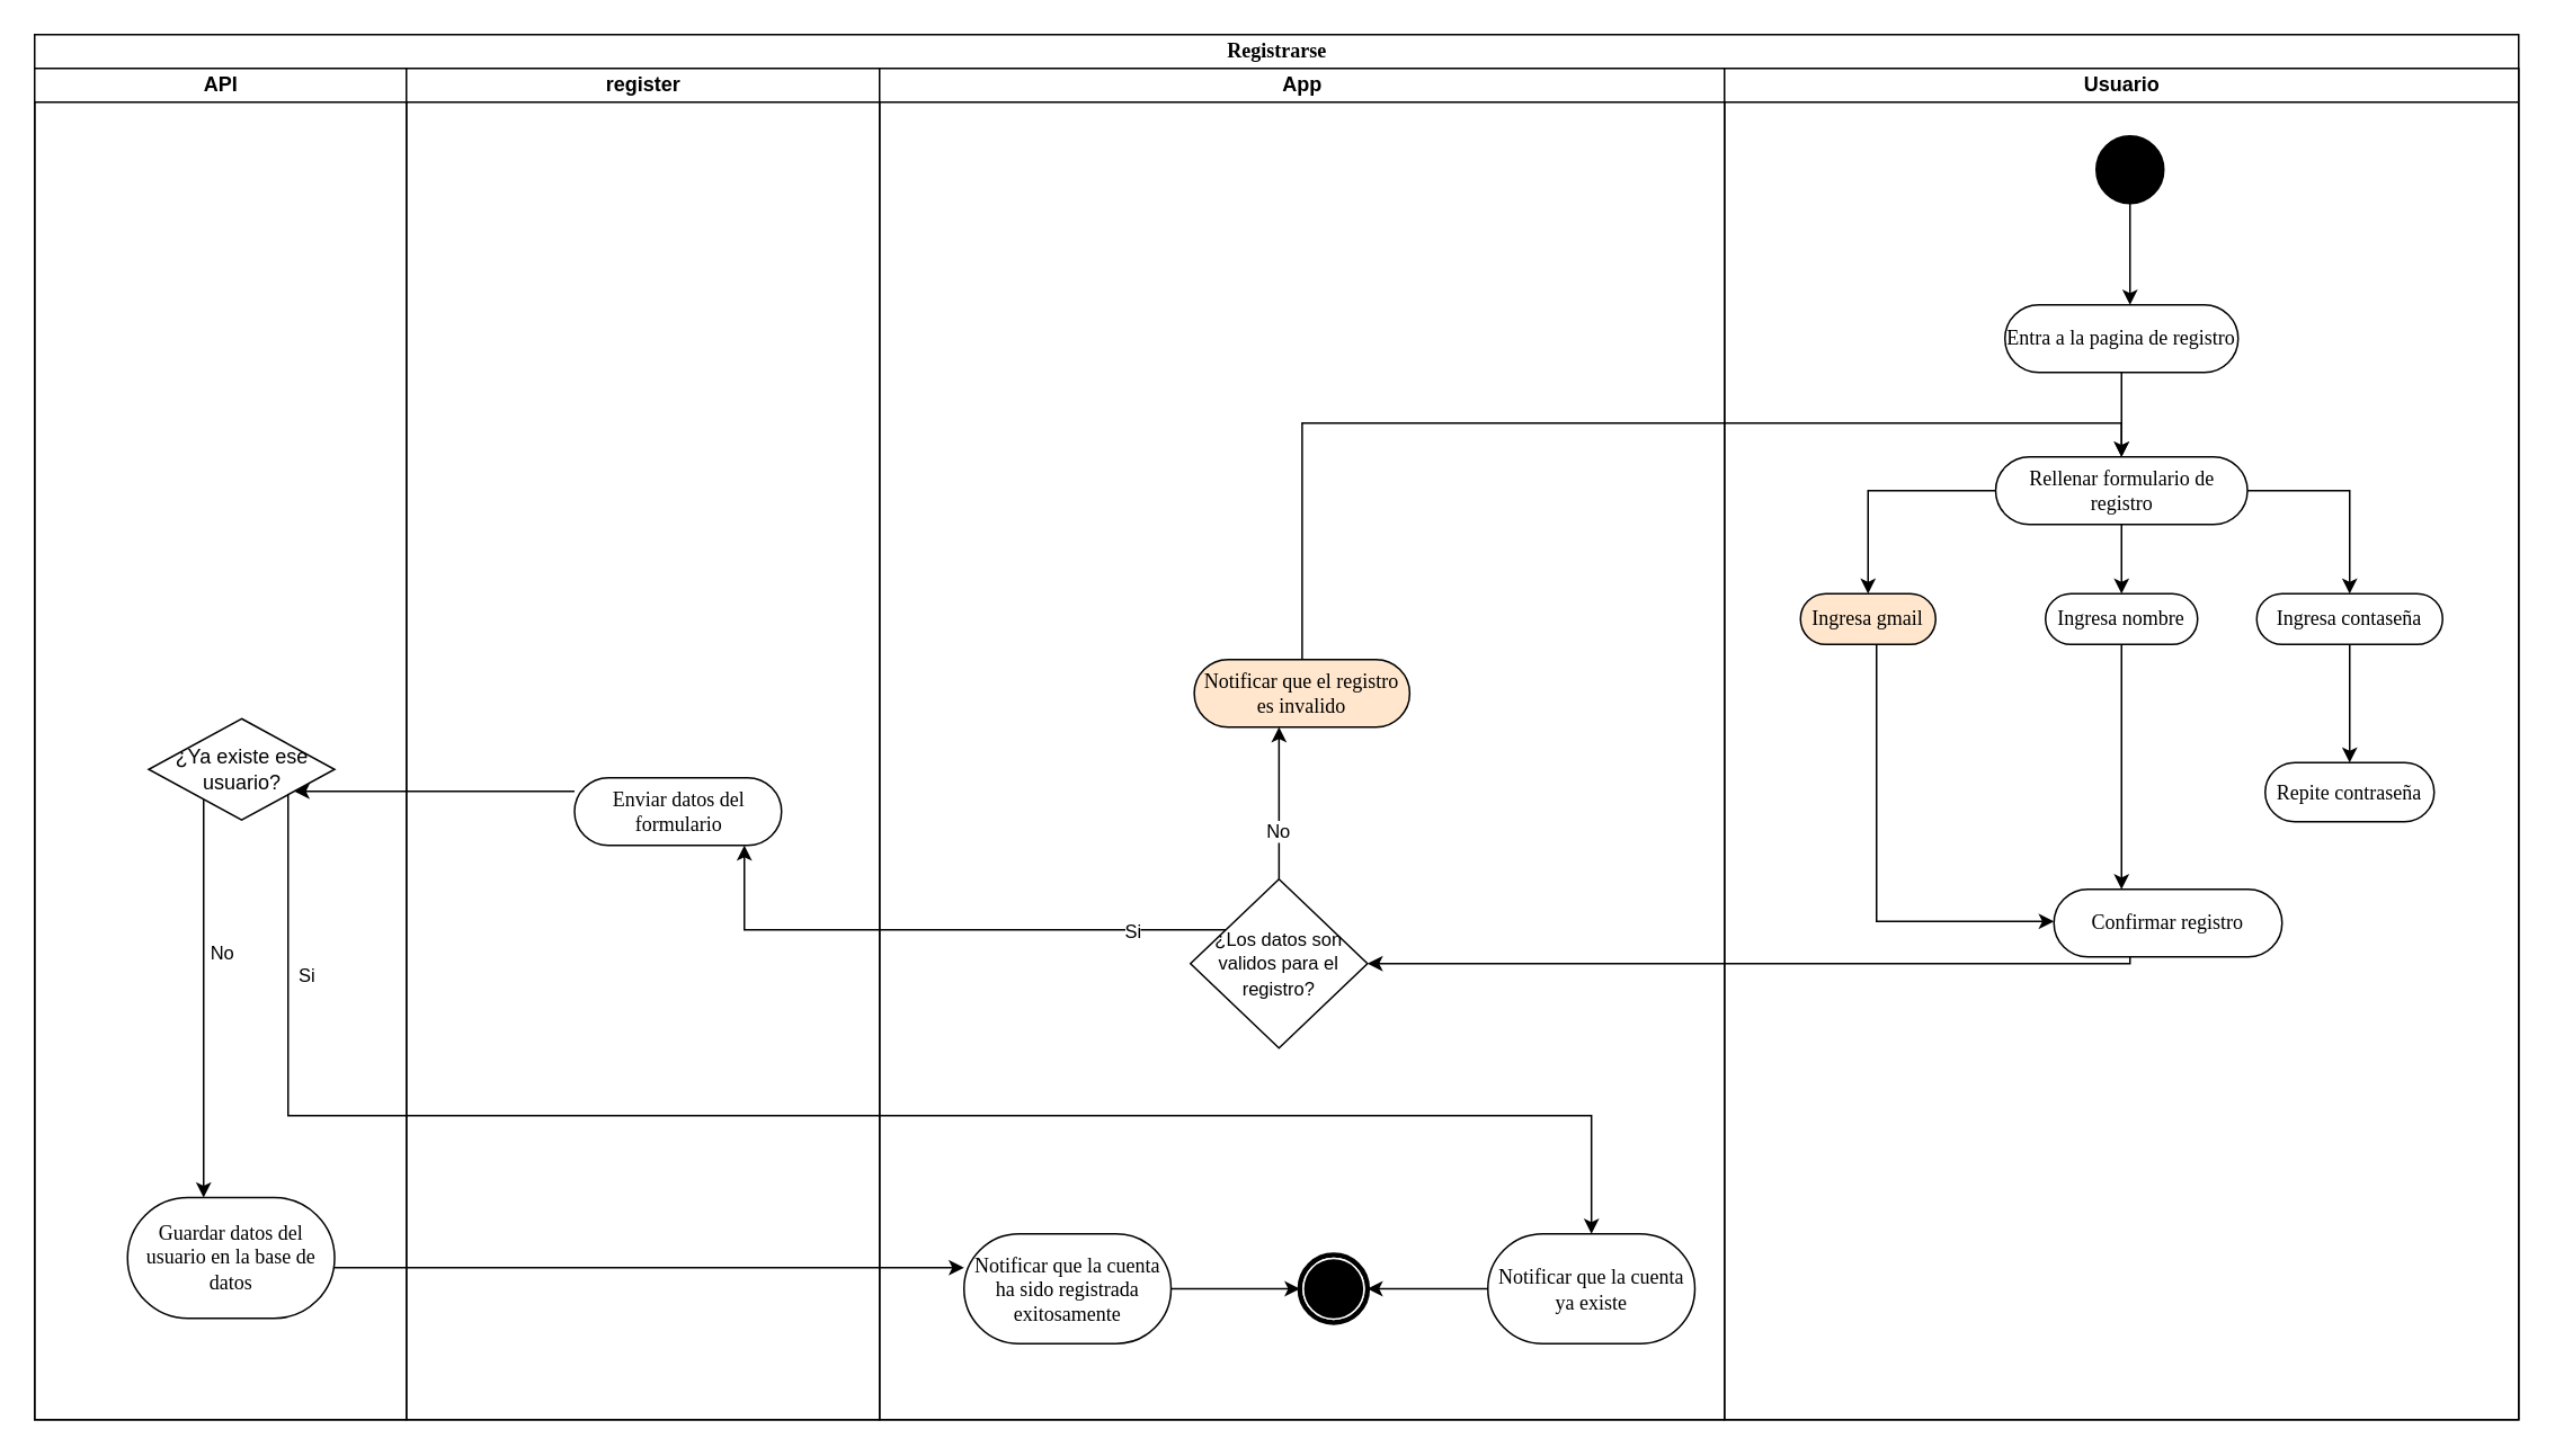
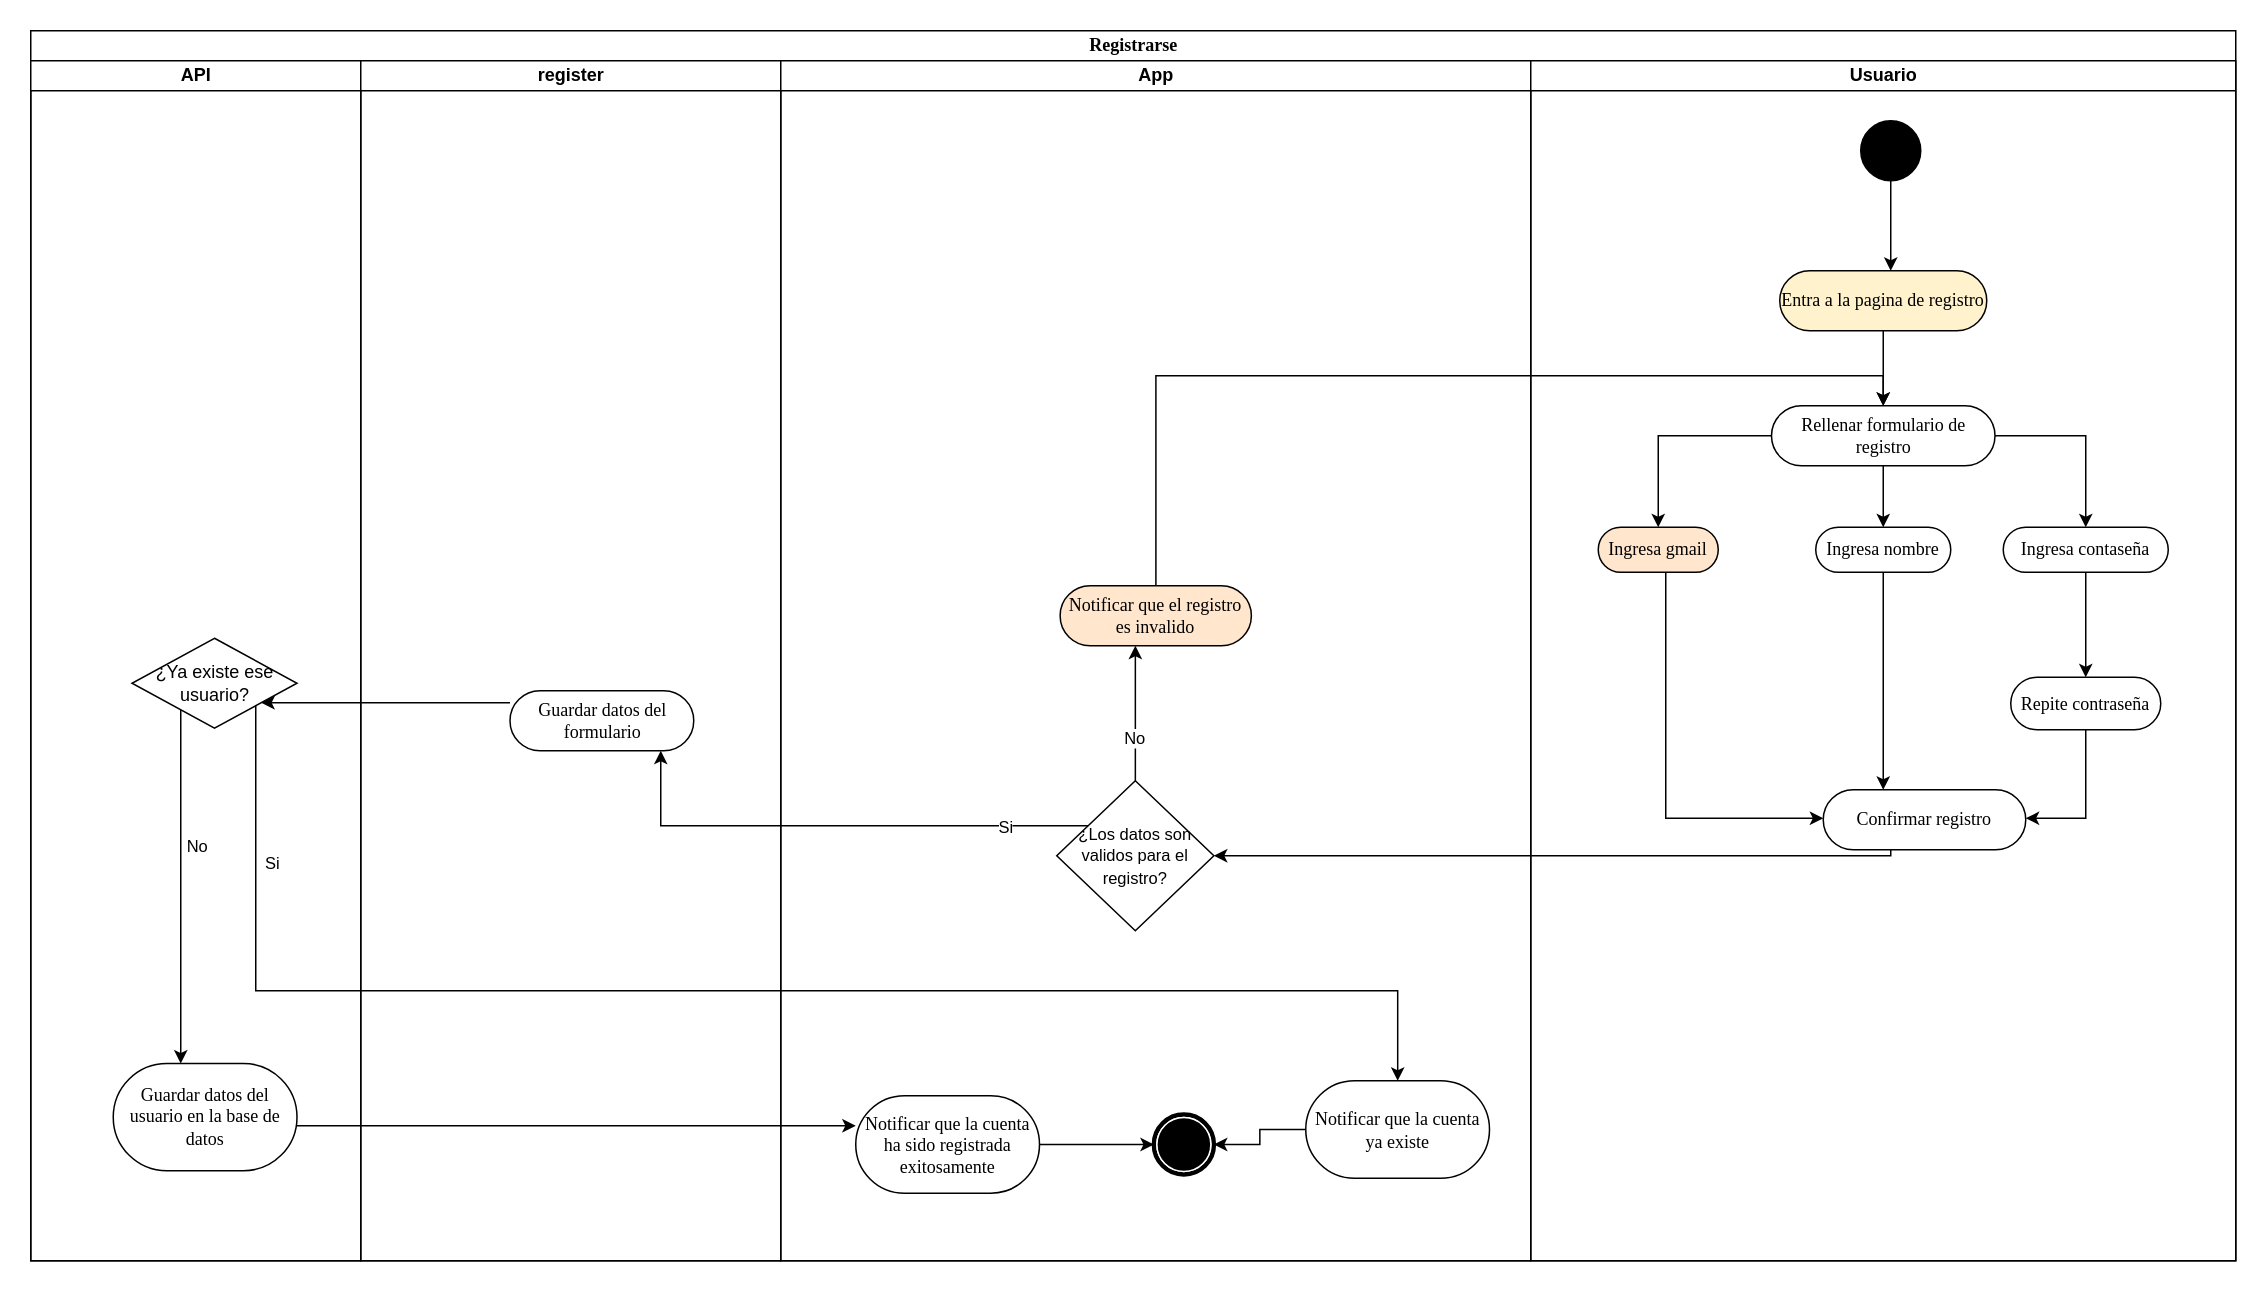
  <mxCell id="0" />
  <mxCell id="1" parent="0" />
  <mxCell id="2" value="Registrarse" style="swimlane;html=1;childLayout=stackLayout;startSize=20;rounded=0;shadow=0;comic=0;labelBackgroundColor=none;strokeWidth=1;fontFamily=Verdana;fontSize=12;align=center;" vertex="1" parent="1"><mxGeometry x="20" y="20" width="1470" height="820" as="geometry" /></mxCell>
  <mxCell id="3" value="API" style="swimlane;html=1;startSize=20;" vertex="1" parent="2"><mxGeometry y="20" width="220" height="800" as="geometry" /></mxCell>
  <mxCell id="4" style="edgeStyle=orthogonalEdgeStyle;rounded=0;orthogonalLoop=1;jettySize=auto;html=1;" edge="1" parent="3" source="6" target="7"><mxGeometry relative="1" as="geometry"><Array as="points"><mxPoint x="100" y="520" /><mxPoint x="100" y="520" /></Array></mxGeometry></mxCell>
  <mxCell id="5" value="No" style="edgeLabel;html=1;align=center;verticalAlign=middle;resizable=0;points=[];" vertex="1" connectable="0" parent="4"><mxGeometry x="-0.18" y="2" relative="1" as="geometry"><mxPoint x="8" y="-6" as="offset" /></mxGeometry></mxCell>
  <mxCell id="6" value="¿Ya existe ese usuario?" style="rhombus;whiteSpace=wrap;html=1;" vertex="1" parent="3"><mxGeometry x="67.5" y="385" width="110" height="60" as="geometry" /></mxCell>
  <mxCell id="7" value="Guardar datos del usuario en la base de datos" style="rounded=1;whiteSpace=wrap;html=1;shadow=0;comic=0;labelBackgroundColor=none;strokeWidth=1;fontFamily=Verdana;fontSize=12;align=center;arcSize=50;" vertex="1" parent="3"><mxGeometry x="55" y="668.5" width="122.5" height="71.5" as="geometry" /></mxCell>
  <mxCell id="8" value="register" style="swimlane;html=1;startSize=20;" vertex="1" parent="2"><mxGeometry x="220" y="20" width="280" height="800" as="geometry" /></mxCell>
- <mxCell id="9" value="Enviar datos del formulario" style="rounded=1;whiteSpace=wrap;html=1;shadow=0;comic=0;labelBackgroundColor=none;strokeWidth=1;fontFamily=Verdana;fontSize=12;align=center;arcSize=50;" vertex="1" parent="8"><mxGeometry x="99.5" y="420" width="122.5" height="40" as="geometry" /></mxCell>
+ <mxCell id="9" value="Guardar datos del formulario" style="rounded=1;whiteSpace=wrap;html=1;shadow=0;comic=0;labelBackgroundColor=none;strokeWidth=1;fontFamily=Verdana;fontSize=12;align=center;arcSize=50;" vertex="1" parent="8"><mxGeometry x="99.5" y="420" width="122.5" height="40" as="geometry" /></mxCell>
  <mxCell id="10" style="edgeStyle=orthogonalEdgeStyle;rounded=0;orthogonalLoop=1;jettySize=auto;html=1;" edge="1" parent="8"><mxGeometry relative="1" as="geometry"><mxPoint x="-42.5" y="710.001" as="sourcePoint" /><mxPoint x="330" y="710.001" as="targetPoint" /><Array as="points"><mxPoint x="60" y="709.91" /><mxPoint x="60" y="709.91" /></Array></mxGeometry></mxCell>
  <mxCell id="11" value="App" style="swimlane;html=1;startSize=20;" vertex="1" parent="2"><mxGeometry x="500" y="20" width="500" height="800" as="geometry"><mxRectangle x="750" y="20" width="40" height="630" as="alternateBounds" /></mxGeometry></mxCell>
  <mxCell id="12" style="edgeStyle=orthogonalEdgeStyle;rounded=0;orthogonalLoop=1;jettySize=auto;html=1;" edge="1" parent="11" source="14" target="15"><mxGeometry relative="1" as="geometry"><Array as="points"><mxPoint x="236" y="460" /><mxPoint x="236" y="460" /></Array></mxGeometry></mxCell>
  <mxCell id="13" value="No" style="edgeLabel;html=1;align=center;verticalAlign=middle;resizable=0;points=[];" vertex="1" connectable="0" parent="12"><mxGeometry x="-0.361" y="1" relative="1" as="geometry"><mxPoint as="offset" /></mxGeometry></mxCell>
  <mxCell id="14" value="&lt;font style=&quot;font-size: 11px;&quot;&gt;¿Los datos son validos para el registro?&lt;/font&gt;" style="rhombus;whiteSpace=wrap;html=1;align=center;" vertex="1" parent="11"><mxGeometry x="184" y="480" width="104.75" height="100" as="geometry" /></mxCell>
  <mxCell id="15" value="Notificar que el registro es invalido" style="rounded=1;whiteSpace=wrap;html=1;shadow=0;comic=0;labelBackgroundColor=none;strokeWidth=1;fontFamily=Verdana;fontSize=12;align=center;arcSize=50;fillColor=#ffe6cc;" vertex="1" parent="11"><mxGeometry x="186.25" y="350" width="127.5" height="40" as="geometry" /></mxCell>
  <mxCell id="16" style="edgeStyle=orthogonalEdgeStyle;rounded=0;orthogonalLoop=1;jettySize=auto;html=1;" edge="1" parent="11" source="17" target="20"><mxGeometry relative="1" as="geometry" /></mxCell>
- <mxCell id="17" value="Notificar que la cuenta ya existe" style="rounded=1;whiteSpace=wrap;html=1;shadow=0;comic=0;labelBackgroundColor=none;strokeWidth=1;fontFamily=Verdana;fontSize=12;align=center;arcSize=50;" vertex="1" parent="11"><mxGeometry x="360" y="690" width="122.5" height="65" as="geometry" /></mxCell>
+ <mxCell id="17" value="Notificar que la cuenta ya existe" style="rounded=1;whiteSpace=wrap;html=1;shadow=0;comic=0;labelBackgroundColor=none;strokeWidth=1;fontFamily=Verdana;fontSize=12;align=center;arcSize=50;" vertex="1" parent="11"><mxGeometry x="350" y="680" width="122.5" height="65" as="geometry" /></mxCell>
  <mxCell id="18" style="edgeStyle=orthogonalEdgeStyle;rounded=0;orthogonalLoop=1;jettySize=auto;html=1;" edge="1" parent="11" source="19" target="20"><mxGeometry relative="1" as="geometry" /></mxCell>
  <mxCell id="19" value="Notificar que la cuenta ha sido registrada exitosamente" style="rounded=1;whiteSpace=wrap;html=1;shadow=0;comic=0;labelBackgroundColor=none;strokeWidth=1;fontFamily=Verdana;fontSize=12;align=center;arcSize=50;" vertex="1" parent="11"><mxGeometry x="50" y="690" width="122.5" height="65" as="geometry" /></mxCell>
  <mxCell id="20" value="" style="shape=mxgraph.bpmn.shape;html=1;verticalLabelPosition=bottom;labelBackgroundColor=#ffffff;verticalAlign=top;perimeter=ellipsePerimeter;outline=end;symbol=terminate;rounded=0;shadow=0;comic=0;strokeWidth=1;fontFamily=Verdana;fontSize=12;align=center;" vertex="1" parent="11"><mxGeometry x="248.75" y="702.5" width="40" height="40" as="geometry" /></mxCell>
  <mxCell id="21" value="Usuario" style="swimlane;html=1;startSize=20;" vertex="1" parent="2"><mxGeometry x="1000" y="20" width="470" height="800" as="geometry" /></mxCell>
  <mxCell id="22" style="edgeStyle=orthogonalEdgeStyle;rounded=0;orthogonalLoop=1;jettySize=auto;html=1;" edge="1" parent="21" source="23" target="25"><mxGeometry relative="1" as="geometry"><Array as="points"><mxPoint x="240" y="110" /><mxPoint x="240" y="110" /></Array></mxGeometry></mxCell>
  <mxCell id="23" value="" style="ellipse;whiteSpace=wrap;html=1;rounded=0;shadow=0;comic=0;labelBackgroundColor=none;strokeWidth=1;fillColor=#000000;fontFamily=Verdana;fontSize=12;align=center;" vertex="1" parent="21"><mxGeometry x="220" y="40" width="40" height="40" as="geometry" /></mxCell>
  <mxCell id="24" style="edgeStyle=orthogonalEdgeStyle;rounded=0;orthogonalLoop=1;jettySize=auto;html=1;" edge="1" parent="21" source="25" target="29"><mxGeometry relative="1" as="geometry" /></mxCell>
- <mxCell id="25" value="Entra a la pagina de registro" style="rounded=1;whiteSpace=wrap;html=1;shadow=0;comic=0;labelBackgroundColor=none;strokeWidth=1;fontFamily=Verdana;fontSize=12;align=center;arcSize=50;" vertex="1" parent="21"><mxGeometry x="166" y="140" width="138" height="40" as="geometry" /></mxCell>
+ <mxCell id="25" value="Entra a la pagina de registro" style="rounded=1;whiteSpace=wrap;html=1;shadow=0;comic=0;labelBackgroundColor=none;strokeWidth=1;fontFamily=Verdana;fontSize=12;align=center;arcSize=50;fillColor=#fff2cc;" vertex="1" parent="21"><mxGeometry x="166" y="140" width="138" height="40" as="geometry" /></mxCell>
  <mxCell id="26" style="edgeStyle=orthogonalEdgeStyle;rounded=0;orthogonalLoop=1;jettySize=auto;html=1;" edge="1" parent="21" source="29" target="33"><mxGeometry relative="1" as="geometry" /></mxCell>
  <mxCell id="27" style="edgeStyle=orthogonalEdgeStyle;rounded=0;orthogonalLoop=1;jettySize=auto;html=1;" edge="1" parent="21" source="29" target="31"><mxGeometry relative="1" as="geometry" /></mxCell>
  <mxCell id="28" style="edgeStyle=orthogonalEdgeStyle;rounded=0;orthogonalLoop=1;jettySize=auto;html=1;" edge="1" parent="21" source="29" target="35"><mxGeometry relative="1" as="geometry" /></mxCell>
  <mxCell id="29" value="Rellenar formulario de registro" style="rounded=1;whiteSpace=wrap;html=1;shadow=0;comic=0;labelBackgroundColor=none;strokeWidth=1;fontFamily=Verdana;fontSize=12;align=center;arcSize=50;" vertex="1" parent="21"><mxGeometry x="160.5" y="230" width="149" height="40" as="geometry" /></mxCell>
  <mxCell id="30" style="edgeStyle=orthogonalEdgeStyle;rounded=0;orthogonalLoop=1;jettySize=auto;html=1;" edge="1" parent="21" source="31" target="38"><mxGeometry relative="1" as="geometry"><Array as="points"><mxPoint x="90" y="505" /></Array></mxGeometry></mxCell>
  <mxCell id="31" value="Ingresa gmail" style="rounded=1;whiteSpace=wrap;html=1;shadow=0;comic=0;labelBackgroundColor=none;strokeWidth=1;fontFamily=Verdana;fontSize=12;align=center;arcSize=50;fillColor=#ffe6cc;" vertex="1" parent="21"><mxGeometry x="45" y="311" width="80" height="30" as="geometry" /></mxCell>
  <mxCell id="32" style="edgeStyle=orthogonalEdgeStyle;rounded=0;orthogonalLoop=1;jettySize=auto;html=1;" edge="1" parent="21" source="33" target="38"><mxGeometry relative="1" as="geometry"><Array as="points"><mxPoint x="235" y="460" /><mxPoint x="235" y="460" /></Array></mxGeometry></mxCell>
  <mxCell id="33" value="Ingresa nombre" style="rounded=1;whiteSpace=wrap;html=1;shadow=0;comic=0;labelBackgroundColor=none;strokeWidth=1;fontFamily=Verdana;fontSize=12;align=center;arcSize=50;" vertex="1" parent="21"><mxGeometry x="190" y="311" width="90" height="30" as="geometry" /></mxCell>
  <mxCell id="34" style="edgeStyle=orthogonalEdgeStyle;rounded=0;orthogonalLoop=1;jettySize=auto;html=1;" edge="1" parent="21" source="35" target="37"><mxGeometry relative="1" as="geometry" /></mxCell>
  <mxCell id="35" value="Ingresa contaseña" style="rounded=1;whiteSpace=wrap;html=1;shadow=0;comic=0;labelBackgroundColor=none;strokeWidth=1;fontFamily=Verdana;fontSize=12;align=center;arcSize=50;" vertex="1" parent="21"><mxGeometry x="315" y="311" width="110" height="30" as="geometry" /></mxCell>
+ <mxCell id="36" style="edgeStyle=orthogonalEdgeStyle;rounded=0;orthogonalLoop=1;jettySize=auto;html=1;" edge="1" parent="21" source="37" target="38"><mxGeometry relative="1" as="geometry"><Array as="points"><mxPoint x="370" y="505" /></Array></mxGeometry></mxCell>
  <mxCell id="37" value="Repite contraseña" style="rounded=1;whiteSpace=wrap;html=1;shadow=0;comic=0;labelBackgroundColor=none;strokeWidth=1;fontFamily=Verdana;fontSize=12;align=center;arcSize=50;" vertex="1" parent="21"><mxGeometry x="320" y="411" width="100" height="35" as="geometry" /></mxCell>
  <mxCell id="38" value="Confirmar registro" style="rounded=1;whiteSpace=wrap;html=1;shadow=0;comic=0;labelBackgroundColor=none;strokeWidth=1;fontFamily=Verdana;fontSize=12;align=center;arcSize=50;" vertex="1" parent="21"><mxGeometry x="195" y="486" width="135" height="40" as="geometry" /></mxCell>
  <mxCell id="39" style="edgeStyle=orthogonalEdgeStyle;rounded=0;orthogonalLoop=1;jettySize=auto;html=1;" edge="1" parent="2" source="38" target="14"><mxGeometry relative="1" as="geometry"><Array as="points"><mxPoint x="1240" y="550" /></Array></mxGeometry></mxCell>
  <mxCell id="40" style="edgeStyle=orthogonalEdgeStyle;rounded=0;orthogonalLoop=1;jettySize=auto;html=1;" edge="1" parent="2" source="15" target="29"><mxGeometry relative="1" as="geometry"><Array as="points"><mxPoint x="985" y="230" /><mxPoint x="1340" y="230" /></Array></mxGeometry></mxCell>
  <mxCell id="41" style="edgeStyle=orthogonalEdgeStyle;rounded=0;orthogonalLoop=1;jettySize=auto;html=1;" edge="1" parent="2" source="14" target="9"><mxGeometry relative="1" as="geometry"><Array as="points"><mxPoint x="420" y="530" /></Array></mxGeometry></mxCell>
  <mxCell id="42" value="Si" style="edgeLabel;html=1;align=center;verticalAlign=middle;resizable=0;points=[];" vertex="1" connectable="0" parent="41"><mxGeometry x="-0.535" y="1" relative="1" as="geometry"><mxPoint x="23" y="-1" as="offset" /></mxGeometry></mxCell>
  <mxCell id="43" style="edgeStyle=orthogonalEdgeStyle;rounded=0;orthogonalLoop=1;jettySize=auto;html=1;" edge="1" parent="2" source="9" target="6"><mxGeometry relative="1" as="geometry"><Array as="points"><mxPoint x="240" y="448" /><mxPoint x="240" y="448" /></Array></mxGeometry></mxCell>
  <mxCell id="44" style="edgeStyle=orthogonalEdgeStyle;rounded=0;orthogonalLoop=1;jettySize=auto;html=1;" edge="1" parent="2" source="6" target="17"><mxGeometry relative="1" as="geometry"><Array as="points"><mxPoint x="150" y="640" /></Array></mxGeometry></mxCell>
  <mxCell id="45" value="Si" style="edgeLabel;html=1;align=center;verticalAlign=middle;resizable=0;points=[];" vertex="1" connectable="0" parent="44"><mxGeometry x="-0.803" y="2" relative="1" as="geometry"><mxPoint x="8" y="4" as="offset" /></mxGeometry></mxCell>
